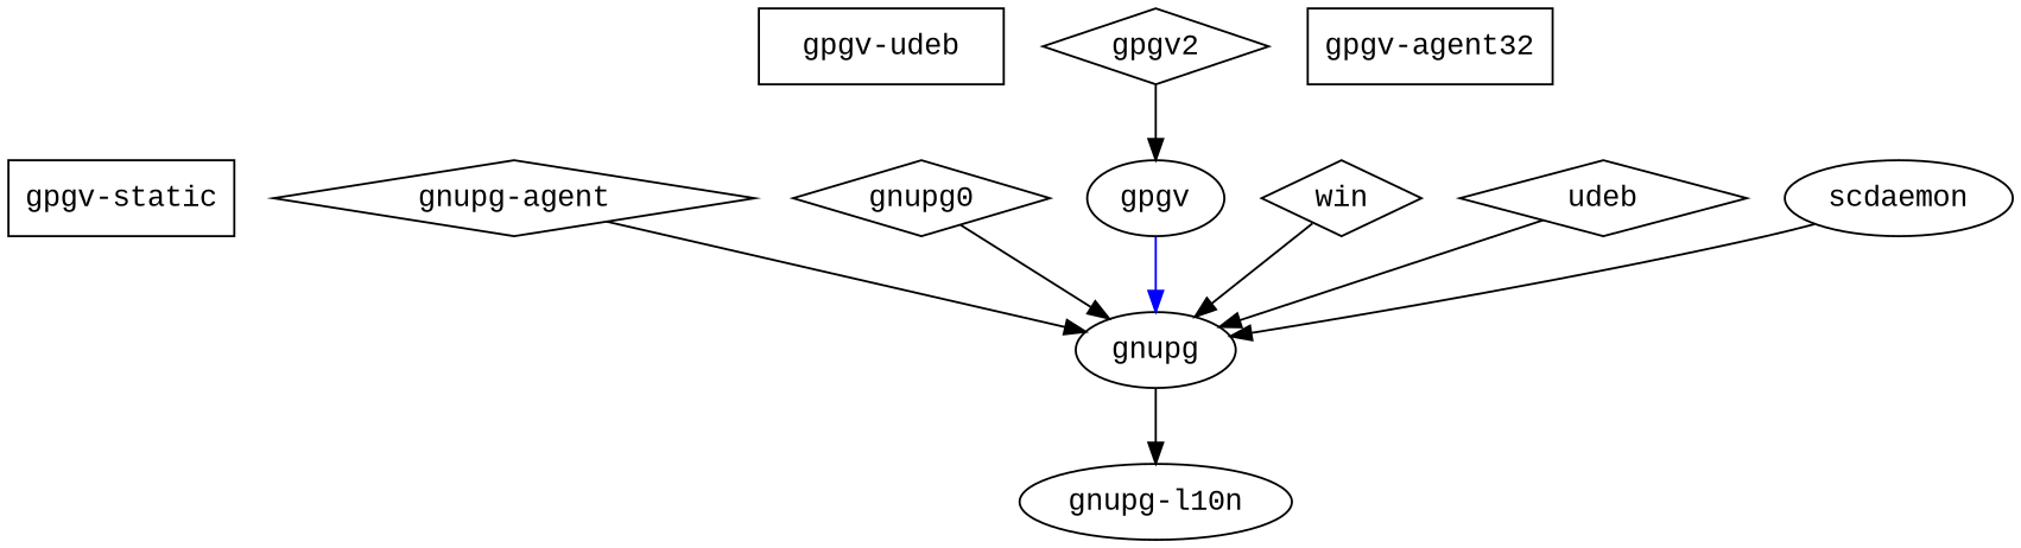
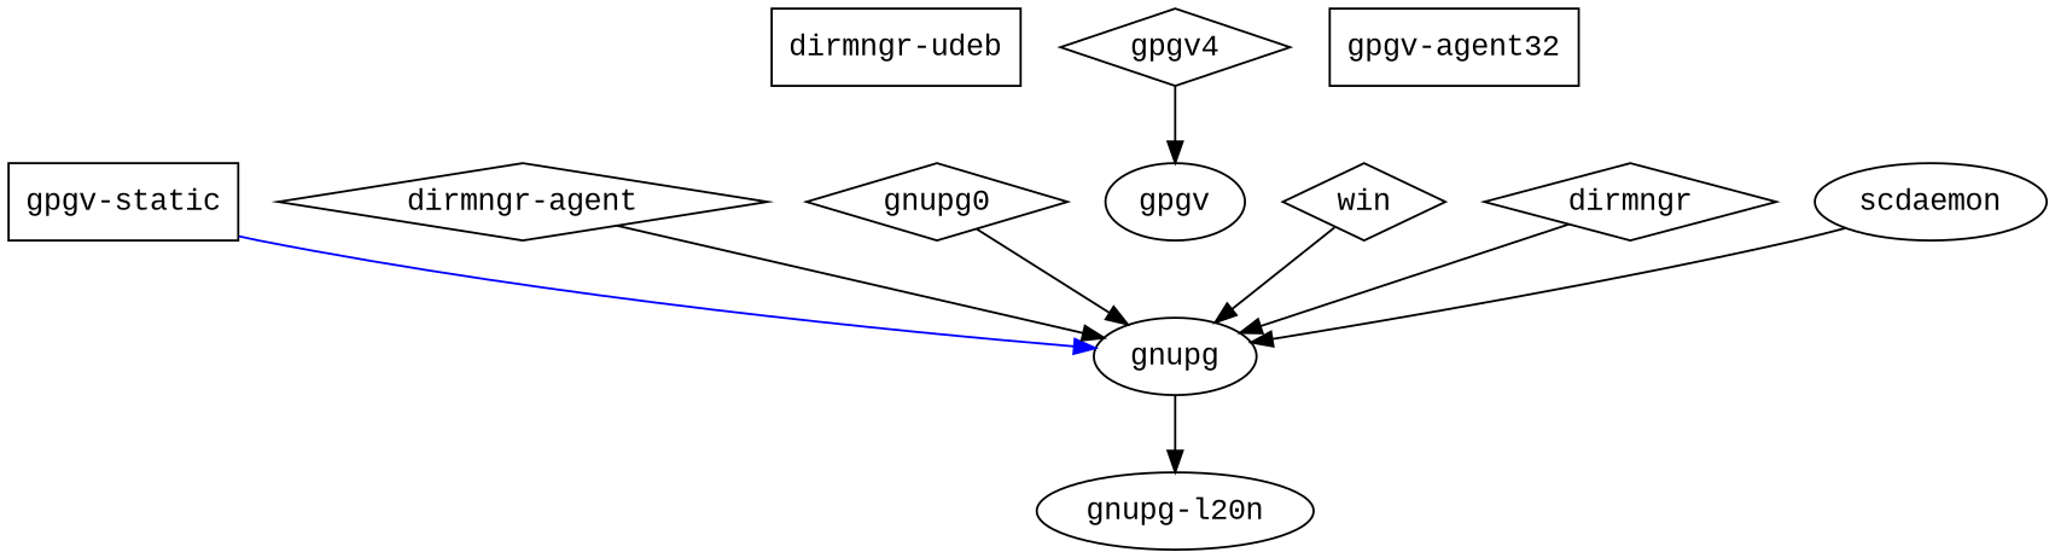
  digraph {
    fontname="Liberation Mono"
    node [fontname="Liberation Mono" shape=diamond]
    edge [color=black fontname="Liberation Mono"]
-   n1 [label="gpgv-udeb" shape=box]
+   n1 [label="dirmngr-udeb" shape=box]
    n2 [label="gpgv-static" shape=box]
    n3 [label="gpgv-agent32" shape=box]
-   n4 [label="gnupg-agent"]
+   n4 [label="dirmngr-agent"]
    gnupg [shape=ellipse]
-   n6 [label="gnupg-l10n" shape=ellipse]
+   n6 [label="gnupg-l20n" shape=ellipse]
    n7 [label=gnupg0]
    gpgv [shape=ellipse]
-   gpgv2
+   gpgv2 [label=gpgv4]
    n10 [label=win]
-   dirmngr [label=udeb]
+   dirmngr
    scdaemon [shape=ellipse]
    n4 -> gnupg
    gnupg -> n6
    n7 -> gnupg
-   gpgv -> gnupg [color=blue]
+   n2 -> gnupg [color=blue]
    gpgv2 -> gpgv
    n10 -> gnupg
    dirmngr -> gnupg
    scdaemon -> gnupg
  }
